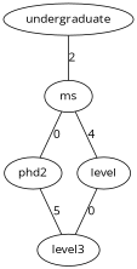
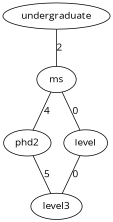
  graph {
    fontname="Open Sans"
    node [fontname="Open Sans"]
    edge [fontname="Open Sans"]
    undergraduate
    ms
    n3 [label=phd2]
    n4 [label=level]
    level3
    undergraduate -- ms [label=2]
-   ms -- n3 [label=0]
-   ms -- n4 [label=4]
+   ms -- n3 [label=4]
+   ms -- n4 [label=0]
    n3 -- level3 [label=5]
    n4 -- level3 [label=0]
  }
